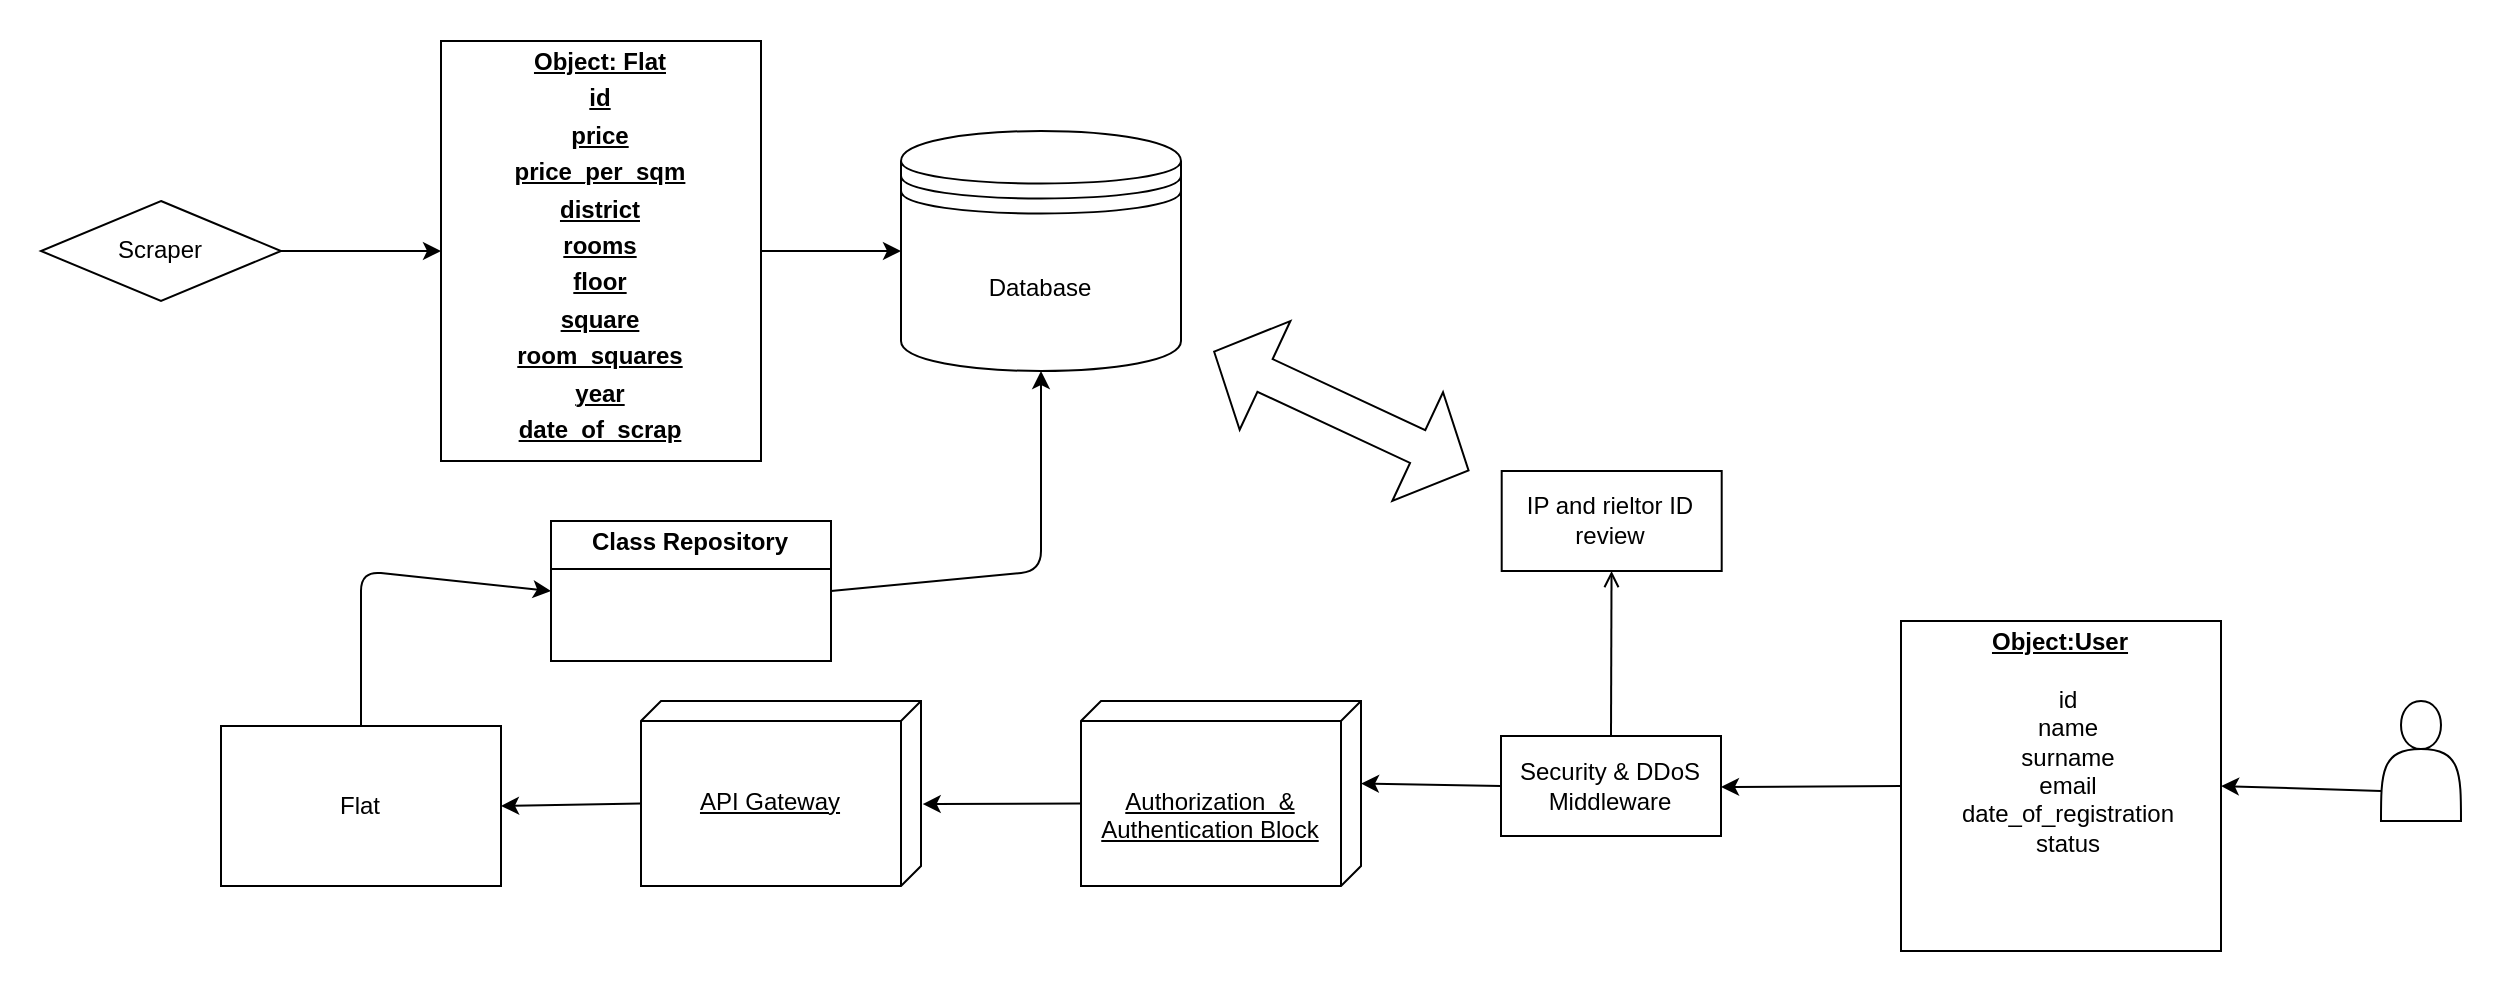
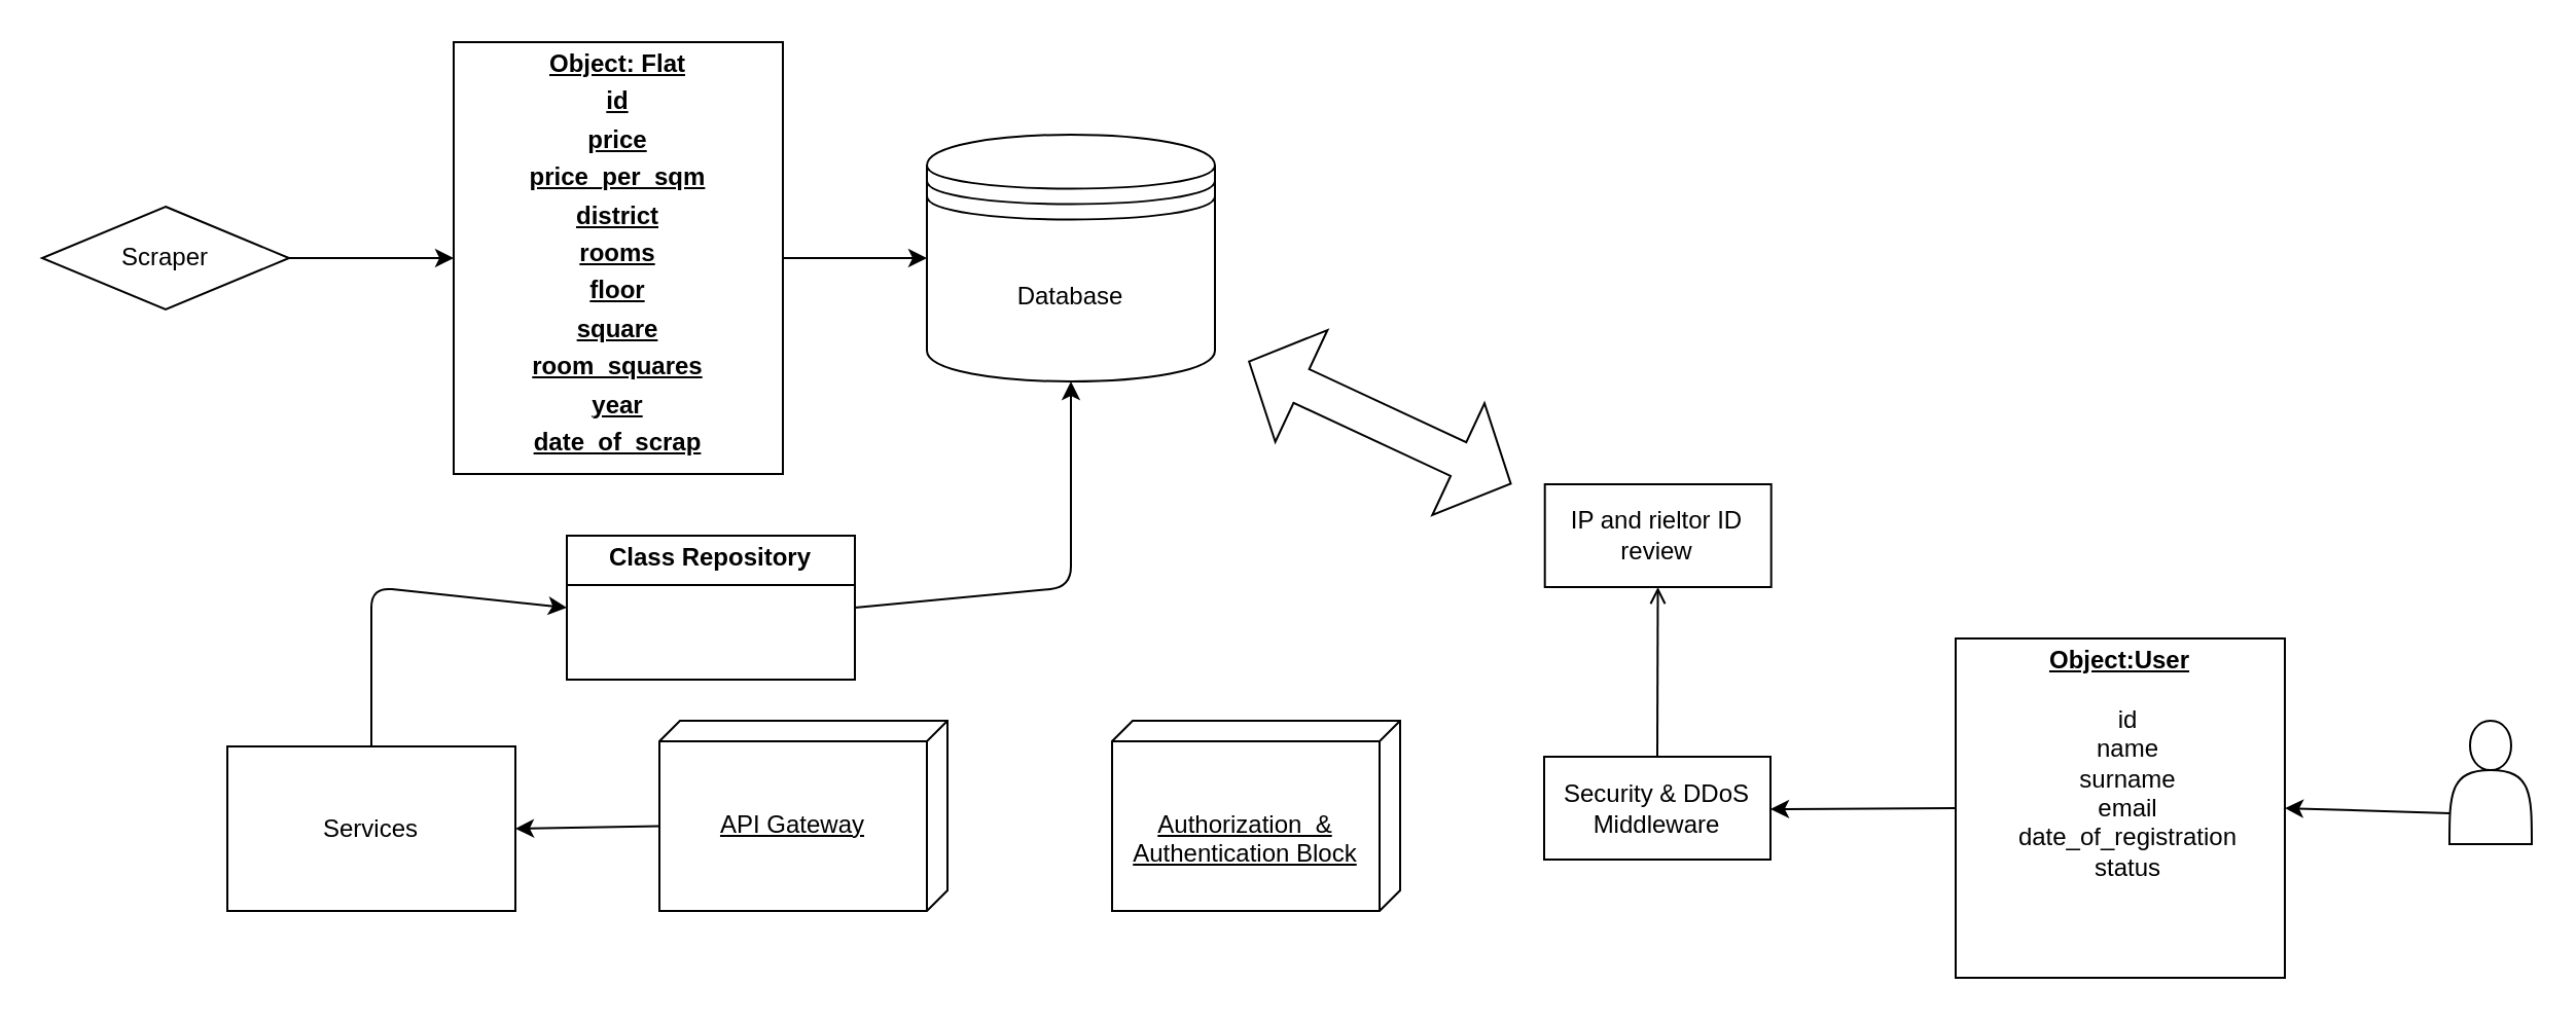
  <mxCell id="0" />
  <mxCell id="1" parent="0" />
  <mxCell id="2" style="edgeStyle=none;html=1;exitX=1;exitY=0.5;exitDx=0;exitDy=0;entryX=0;entryY=0.5;entryDx=0;entryDy=0;" parent="1" source="3" target="5" edge="1"><mxGeometry relative="1" as="geometry" /></mxCell>
  <mxCell id="3" value="Scraper" style="rhombus;html=1;whiteSpace=wrap;" parent="1" vertex="1"><mxGeometry x="20" y="100" width="120" height="50" as="geometry" /></mxCell>
  <mxCell id="4" style="edgeStyle=none;html=1;exitX=1;exitY=0.5;exitDx=0;exitDy=0;entryX=0;entryY=0.5;entryDx=0;entryDy=0;" parent="1" source="5" target="6" edge="1"><mxGeometry relative="1" as="geometry" /></mxCell>
  <mxCell id="5" value="&lt;p style=&quot;margin:0px;margin-top:4px;text-align:center;text-decoration:underline;&quot;&gt;&lt;b&gt;Object: Flat&lt;/b&gt;&lt;/p&gt;&lt;p style=&quot;margin: 4px 0px 0px; text-align: center;&quot;&gt;&lt;b&gt;&lt;u&gt;id&lt;/u&gt;&lt;/b&gt;&lt;/p&gt;&lt;p style=&quot;margin: 4px 0px 0px; text-align: center;&quot;&gt;&lt;b&gt;&lt;u&gt;price&lt;/u&gt;&lt;/b&gt;&lt;/p&gt;&lt;p style=&quot;margin: 4px 0px 0px; text-align: center;&quot;&gt;&lt;b&gt;&lt;u&gt;price_per_sqm&lt;/u&gt;&lt;/b&gt;&lt;/p&gt;&lt;p style=&quot;margin: 4px 0px 0px; text-align: center;&quot;&gt;&lt;b&gt;&lt;u&gt;district&lt;/u&gt;&lt;/b&gt;&lt;/p&gt;&lt;p style=&quot;margin: 4px 0px 0px; text-align: center;&quot;&gt;&lt;b&gt;&lt;u&gt;rooms&lt;/u&gt;&lt;/b&gt;&lt;/p&gt;&lt;p style=&quot;margin: 4px 0px 0px; text-align: center;&quot;&gt;&lt;b&gt;&lt;u&gt;floor&lt;/u&gt;&lt;/b&gt;&lt;/p&gt;&lt;p style=&quot;margin: 4px 0px 0px; text-align: center;&quot;&gt;&lt;b&gt;&lt;u&gt;square&lt;/u&gt;&lt;/b&gt;&lt;/p&gt;&lt;p style=&quot;margin: 4px 0px 0px; text-align: center;&quot;&gt;&lt;b&gt;&lt;u&gt;room_squares&lt;/u&gt;&lt;/b&gt;&lt;/p&gt;&lt;p style=&quot;margin: 4px 0px 0px; text-align: center;&quot;&gt;&lt;b&gt;&lt;u&gt;year&lt;/u&gt;&lt;/b&gt;&lt;/p&gt;&lt;p style=&quot;margin: 4px 0px 0px; text-align: center;&quot;&gt;&lt;/p&gt;&lt;p style=&quot;margin: 4px 0px 0px; text-align: center;&quot;&gt;&lt;b&gt;&lt;u&gt;date_of_scrap&lt;/u&gt;&lt;/b&gt;&lt;/p&gt;" style="verticalAlign=top;align=left;overflow=fill;html=1;whiteSpace=wrap;" parent="1" vertex="1"><mxGeometry x="220" y="20" width="160" height="210" as="geometry" /></mxCell>
  <mxCell id="6" value="Database" style="shape=datastore;whiteSpace=wrap;html=1;" parent="1" vertex="1"><mxGeometry x="450" y="65" width="140" height="120" as="geometry" /></mxCell>
  <mxCell id="7" style="edgeStyle=none;html=1;exitX=0;exitY=0.75;exitDx=0;exitDy=0;entryX=1;entryY=0.5;entryDx=0;entryDy=0;" parent="1" source="8" target="10" edge="1"><mxGeometry relative="1" as="geometry" /></mxCell>
  <mxCell id="8" value="" style="shape=actor;whiteSpace=wrap;html=1;" parent="1" vertex="1"><mxGeometry x="1190" y="350" width="40" height="60" as="geometry" /></mxCell>
  <mxCell id="9" style="edgeStyle=none;html=1;exitX=0;exitY=0.5;exitDx=0;exitDy=0;" parent="1" source="10" edge="1"><mxGeometry relative="1" as="geometry"><mxPoint x="860" y="393" as="targetPoint" /></mxGeometry></mxCell>
  <mxCell id="10" value="&lt;p style=&quot;margin:0px;margin-top:4px;text-align:center;text-decoration:underline;&quot;&gt;&lt;b&gt;Object:User&lt;/b&gt;&lt;/p&gt;&lt;p style=&quot;text-align: center; margin: 0px 0px 0px 8px;&quot;&gt;&lt;br&gt;&lt;/p&gt;&lt;p style=&quot;text-align: center; margin: 0px 0px 0px 8px;&quot;&gt;id&lt;/p&gt;&lt;p style=&quot;text-align: center; margin: 0px 0px 0px 8px;&quot;&gt;name&lt;/p&gt;&lt;p style=&quot;text-align: center; margin: 0px 0px 0px 8px;&quot;&gt;surname&lt;/p&gt;&lt;p style=&quot;text-align: center; margin: 0px 0px 0px 8px;&quot;&gt;email&lt;/p&gt;&lt;p style=&quot;text-align: center; margin: 0px 0px 0px 8px;&quot;&gt;date_of_registration&lt;/p&gt;&lt;p style=&quot;text-align: center; margin: 0px 0px 0px 8px;&quot;&gt;status&lt;/p&gt;" style="verticalAlign=top;align=left;overflow=fill;html=1;whiteSpace=wrap;" parent="1" vertex="1"><mxGeometry x="950" y="310" width="160" height="165" as="geometry" /></mxCell>
  <mxCell id="11" value="&lt;div&gt;&lt;br&gt;&lt;/div&gt;&lt;div&gt;&lt;br&gt;&lt;/div&gt;Authorization&amp;nbsp; &amp;amp; Authentication Block" style="verticalAlign=top;align=center;spacingTop=8;spacingLeft=2;spacingRight=12;shape=cube;size=10;direction=south;fontStyle=4;html=1;whiteSpace=wrap;" parent="1" vertex="1"><mxGeometry x="540" y="350" width="140" height="92.5" as="geometry" /></mxCell>
  <mxCell id="12" style="edgeStyle=none;html=1;exitX=0.5;exitY=0;exitDx=0;exitDy=0;endArrow=open;" parent="1" source="13" target="15" edge="1"><mxGeometry relative="1" as="geometry"><mxPoint x="805.353" y="260" as="targetPoint" /></mxGeometry></mxCell>
  <mxCell id="13" value="Security &amp;amp; DDoS Middleware" style="html=1;whiteSpace=wrap;" parent="1" vertex="1"><mxGeometry x="750" y="367.5" width="110" height="50" as="geometry" /></mxCell>
- <mxCell id="14" style="edgeStyle=none;html=1;exitX=0;exitY=0.5;exitDx=0;exitDy=0;entryX=0;entryY=0;entryDx=41.25;entryDy=0;entryPerimeter=0;" parent="1" source="13" target="11" edge="1"><mxGeometry relative="1" as="geometry" /></mxCell>
  <mxCell id="15" value="IP and rieltor ID review" style="html=1;whiteSpace=wrap;" parent="1" vertex="1"><mxGeometry x="750.353" y="235" width="110" height="50" as="geometry" /></mxCell>
  <mxCell id="16" value="" style="shape=doubleArrow;whiteSpace=wrap;html=1;rotation=25;" parent="1" vertex="1"><mxGeometry x="600" y="175" width="140.35" height="60" as="geometry" /></mxCell>
  <mxCell id="17" style="edgeStyle=none;html=1;exitX=0;exitY=0;exitDx=51.25;exitDy=140;exitPerimeter=0;entryX=1;entryY=0.5;entryDx=0;entryDy=0;" parent="1" source="18" target="21" edge="1"><mxGeometry relative="1" as="geometry" /></mxCell>
  <mxCell id="18" value="&lt;div&gt;&lt;br&gt;&lt;/div&gt;&lt;div&gt;&lt;br&gt;&lt;/div&gt;API Gateway" style="verticalAlign=top;align=center;spacingTop=8;spacingLeft=2;spacingRight=12;shape=cube;size=10;direction=south;fontStyle=4;html=1;whiteSpace=wrap;" parent="1" vertex="1"><mxGeometry x="320" y="350" width="140" height="92.5" as="geometry" /></mxCell>
- <mxCell id="19" style="edgeStyle=none;html=1;exitX=0;exitY=0;exitDx=51.25;exitDy=140;exitPerimeter=0;entryX=0.557;entryY=-0.006;entryDx=0;entryDy=0;entryPerimeter=0;" parent="1" source="11" target="18" edge="1"><mxGeometry relative="1" as="geometry" /></mxCell>
  <mxCell id="20" style="edgeStyle=none;html=1;exitX=0.5;exitY=0;exitDx=0;exitDy=0;entryX=0;entryY=0.5;entryDx=0;entryDy=0;" parent="1" source="21" target="23" edge="1"><mxGeometry relative="1" as="geometry"><Array as="points"><mxPoint x="180" y="285" /></Array></mxGeometry></mxCell>
- <mxCell id="21" value="Flat" style="html=1;whiteSpace=wrap;" parent="1" vertex="1"><mxGeometry x="110" y="362.5" width="140" height="80" as="geometry" /></mxCell>
+ <mxCell id="21" value="Services" style="html=1;whiteSpace=wrap;" parent="1" vertex="1"><mxGeometry x="110" y="362.5" width="140" height="80" as="geometry" /></mxCell>
  <mxCell id="22" style="edgeStyle=none;html=1;exitX=1;exitY=0.5;exitDx=0;exitDy=0;entryX=0.5;entryY=1;entryDx=0;entryDy=0;" parent="1" source="23" target="6" edge="1"><mxGeometry relative="1" as="geometry"><Array as="points"><mxPoint x="520" y="285" /></Array></mxGeometry></mxCell>
  <mxCell id="23" value="&lt;p style=&quot;margin:0px;margin-top:4px;text-align:center;&quot;&gt;&lt;b&gt;Class Repository&lt;/b&gt;&lt;/p&gt;&lt;hr size=&quot;1&quot; style=&quot;border-style:solid;&quot;&gt;&lt;div style=&quot;height:2px;&quot;&gt;&lt;/div&gt;" style="verticalAlign=top;align=left;overflow=fill;html=1;whiteSpace=wrap;" parent="1" vertex="1"><mxGeometry x="275" y="260" width="140" height="70" as="geometry" /></mxCell>
